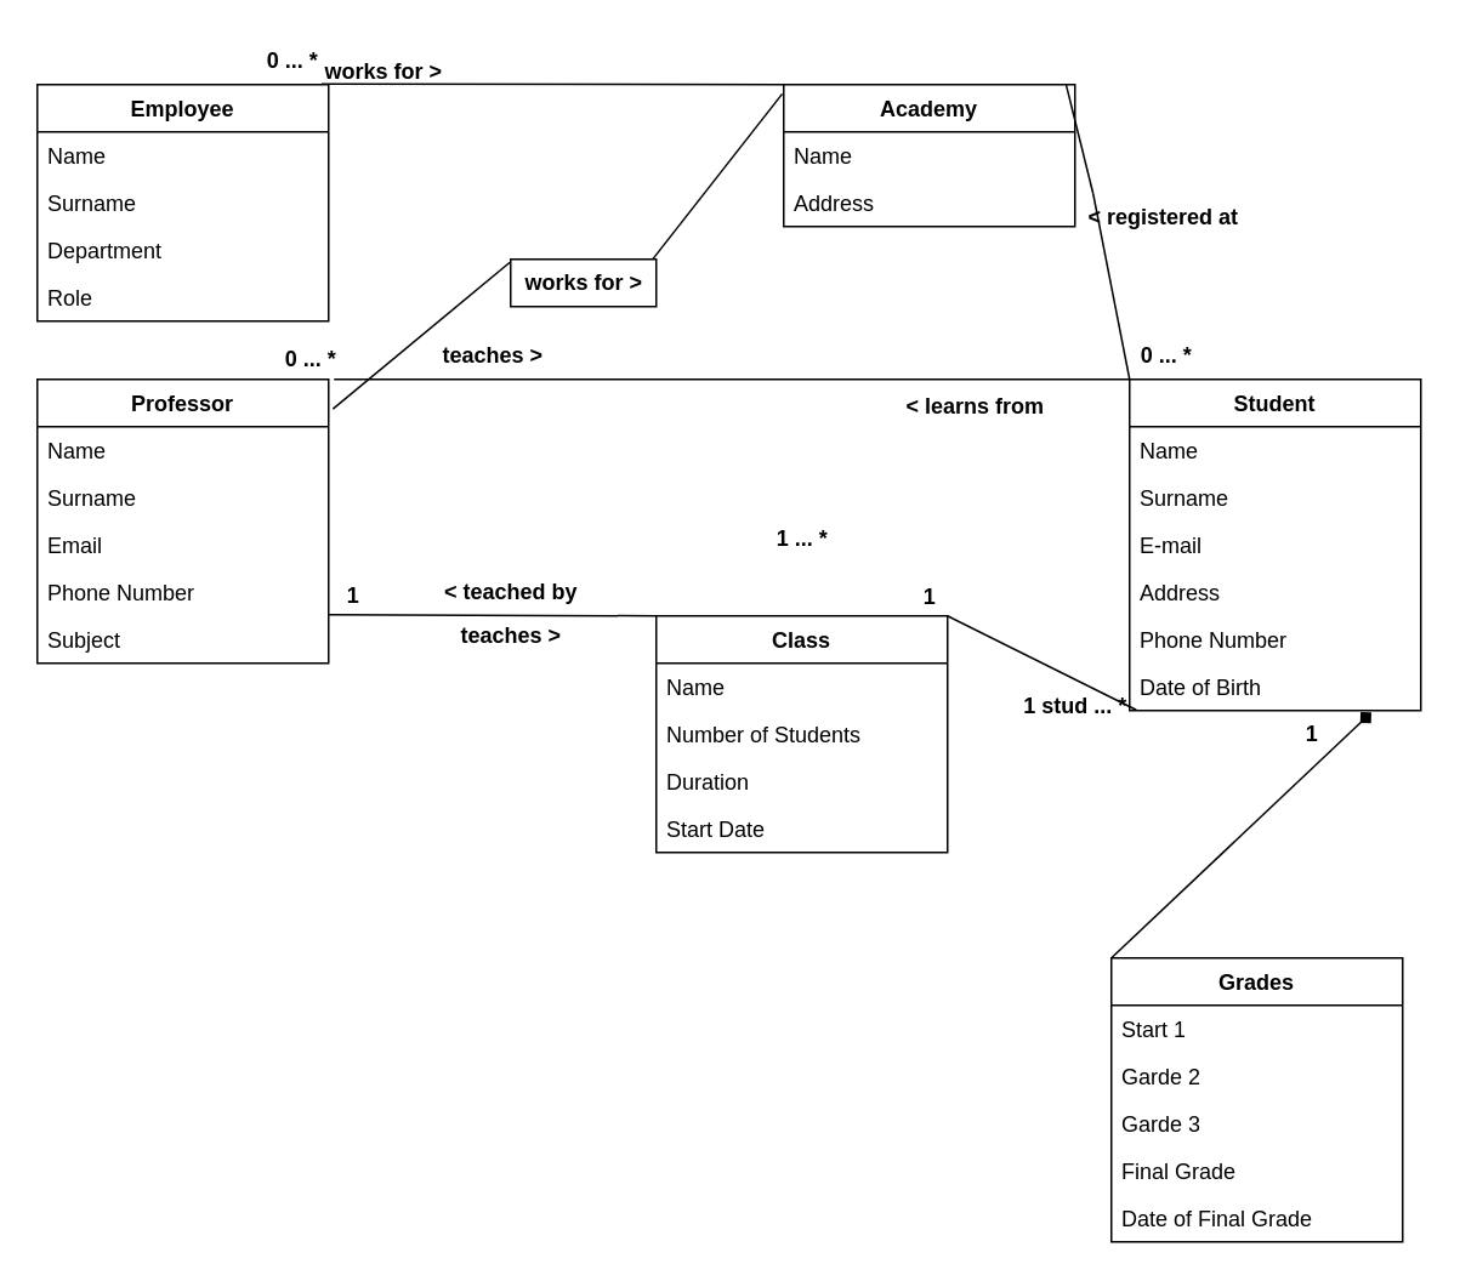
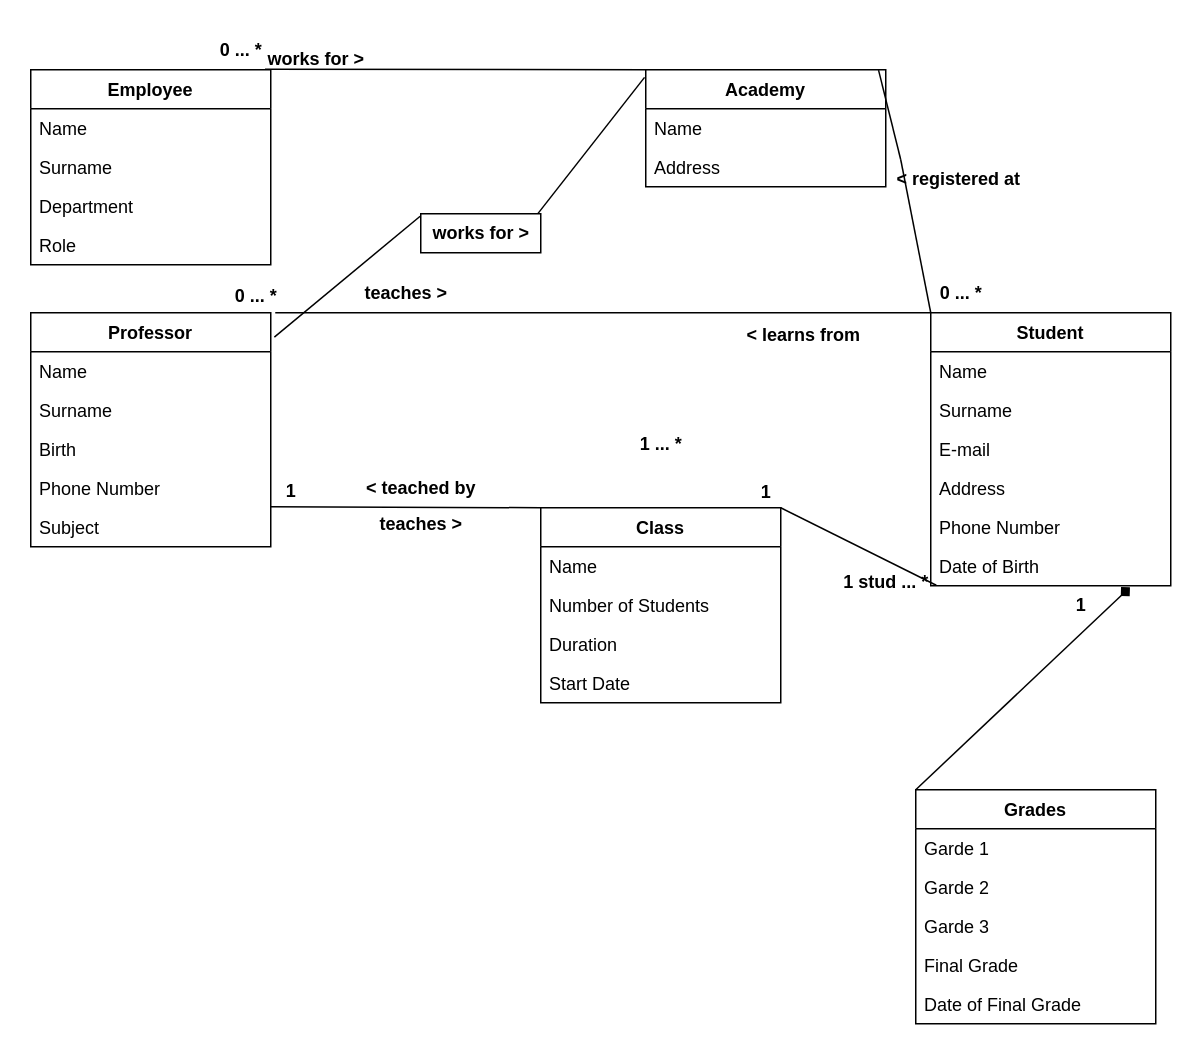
  <mxCell id="0" />
  <mxCell id="1" parent="0" />
  <mxCell id="2" value="Employee" style="swimlane;fontStyle=1;align=center;verticalAlign=top;childLayout=stackLayout;horizontal=1;startSize=26;horizontalStack=0;resizeParent=1;resizeParentMax=0;resizeLast=0;collapsible=1;marginBottom=0;whiteSpace=wrap;html=1;" vertex="1" parent="1"><mxGeometry x="20" y="46" width="160" height="130" as="geometry" /></mxCell>
  <mxCell id="3" value="Name" style="text;strokeColor=none;fillColor=none;align=left;verticalAlign=top;spacingLeft=4;spacingRight=4;overflow=hidden;rotatable=0;points=[[0,0.5],[1,0.5]];portConstraint=eastwest;whiteSpace=wrap;html=1;" vertex="1" parent="2"><mxGeometry y="26" width="160" height="26" as="geometry" /></mxCell>
  <mxCell id="4" value="Surname&lt;br&gt;" style="text;strokeColor=none;fillColor=none;align=left;verticalAlign=top;spacingLeft=4;spacingRight=4;overflow=hidden;rotatable=0;points=[[0,0.5],[1,0.5]];portConstraint=eastwest;whiteSpace=wrap;html=1;" vertex="1" parent="2"><mxGeometry y="52" width="160" height="26" as="geometry" /></mxCell>
  <mxCell id="5" value="Department" style="text;strokeColor=none;fillColor=none;align=left;verticalAlign=top;spacingLeft=4;spacingRight=4;overflow=hidden;rotatable=0;points=[[0,0.5],[1,0.5]];portConstraint=eastwest;whiteSpace=wrap;html=1;" vertex="1" parent="2"><mxGeometry y="78" width="160" height="26" as="geometry" /></mxCell>
  <mxCell id="6" value="Role" style="text;strokeColor=none;fillColor=none;align=left;verticalAlign=top;spacingLeft=4;spacingRight=4;overflow=hidden;rotatable=0;points=[[0,0.5],[1,0.5]];portConstraint=eastwest;whiteSpace=wrap;html=1;" vertex="1" parent="2"><mxGeometry y="104" width="160" height="26" as="geometry" /></mxCell>
  <mxCell id="7" value="Student" style="swimlane;fontStyle=1;align=center;verticalAlign=top;childLayout=stackLayout;horizontal=1;startSize=26;horizontalStack=0;resizeParent=1;resizeParentMax=0;resizeLast=0;collapsible=1;marginBottom=0;whiteSpace=wrap;html=1;" vertex="1" parent="1"><mxGeometry x="620" y="208" width="160" height="182" as="geometry" /></mxCell>
  <mxCell id="8" value="Name" style="text;strokeColor=none;fillColor=none;align=left;verticalAlign=top;spacingLeft=4;spacingRight=4;overflow=hidden;rotatable=0;points=[[0,0.5],[1,0.5]];portConstraint=eastwest;whiteSpace=wrap;html=1;" vertex="1" parent="7"><mxGeometry y="26" width="160" height="26" as="geometry" /></mxCell>
  <mxCell id="9" value="Surname&lt;br&gt;" style="text;strokeColor=none;fillColor=none;align=left;verticalAlign=top;spacingLeft=4;spacingRight=4;overflow=hidden;rotatable=0;points=[[0,0.5],[1,0.5]];portConstraint=eastwest;whiteSpace=wrap;html=1;" vertex="1" parent="7"><mxGeometry y="52" width="160" height="26" as="geometry" /></mxCell>
  <mxCell id="10" value="E-mail" style="text;strokeColor=none;fillColor=none;align=left;verticalAlign=top;spacingLeft=4;spacingRight=4;overflow=hidden;rotatable=0;points=[[0,0.5],[1,0.5]];portConstraint=eastwest;whiteSpace=wrap;html=1;" vertex="1" parent="7"><mxGeometry y="78" width="160" height="26" as="geometry" /></mxCell>
  <mxCell id="11" value="Address" style="text;strokeColor=none;fillColor=none;align=left;verticalAlign=top;spacingLeft=4;spacingRight=4;overflow=hidden;rotatable=0;points=[[0,0.5],[1,0.5]];portConstraint=eastwest;whiteSpace=wrap;html=1;" vertex="1" parent="7"><mxGeometry y="104" width="160" height="26" as="geometry" /></mxCell>
  <mxCell id="12" value="Phone Number" style="text;strokeColor=none;fillColor=none;align=left;verticalAlign=top;spacingLeft=4;spacingRight=4;overflow=hidden;rotatable=0;points=[[0,0.5],[1,0.5]];portConstraint=eastwest;whiteSpace=wrap;html=1;" vertex="1" parent="7"><mxGeometry y="130" width="160" height="26" as="geometry" /></mxCell>
  <mxCell id="13" value="Date of Birth" style="text;strokeColor=none;fillColor=none;align=left;verticalAlign=top;spacingLeft=4;spacingRight=4;overflow=hidden;rotatable=0;points=[[0,0.5],[1,0.5]];portConstraint=eastwest;whiteSpace=wrap;html=1;" vertex="1" parent="7"><mxGeometry y="156" width="160" height="26" as="geometry" /></mxCell>
  <mxCell id="14" value="Class" style="swimlane;fontStyle=1;align=center;verticalAlign=top;childLayout=stackLayout;horizontal=1;startSize=26;horizontalStack=0;resizeParent=1;resizeParentMax=0;resizeLast=0;collapsible=1;marginBottom=0;whiteSpace=wrap;html=1;" vertex="1" parent="1"><mxGeometry x="360" y="338" width="160" height="130" as="geometry" /></mxCell>
  <mxCell id="15" value="Name" style="text;strokeColor=none;fillColor=none;align=left;verticalAlign=top;spacingLeft=4;spacingRight=4;overflow=hidden;rotatable=0;points=[[0,0.5],[1,0.5]];portConstraint=eastwest;whiteSpace=wrap;html=1;" vertex="1" parent="14"><mxGeometry y="26" width="160" height="26" as="geometry" /></mxCell>
  <mxCell id="16" value="Number of Students" style="text;strokeColor=none;fillColor=none;align=left;verticalAlign=top;spacingLeft=4;spacingRight=4;overflow=hidden;rotatable=0;points=[[0,0.5],[1,0.5]];portConstraint=eastwest;whiteSpace=wrap;html=1;" vertex="1" parent="14"><mxGeometry y="52" width="160" height="26" as="geometry" /></mxCell>
  <mxCell id="17" value="Duration" style="text;strokeColor=none;fillColor=none;align=left;verticalAlign=top;spacingLeft=4;spacingRight=4;overflow=hidden;rotatable=0;points=[[0,0.5],[1,0.5]];portConstraint=eastwest;whiteSpace=wrap;html=1;" vertex="1" parent="14"><mxGeometry y="78" width="160" height="26" as="geometry" /></mxCell>
  <mxCell id="18" value="Start Date" style="text;strokeColor=none;fillColor=none;align=left;verticalAlign=top;spacingLeft=4;spacingRight=4;overflow=hidden;rotatable=0;points=[[0,0.5],[1,0.5]];portConstraint=eastwest;whiteSpace=wrap;html=1;" vertex="1" parent="14"><mxGeometry y="104" width="160" height="26" as="geometry" /></mxCell>
  <mxCell id="19" value="Professor" style="swimlane;fontStyle=1;align=center;verticalAlign=top;childLayout=stackLayout;horizontal=1;startSize=26;horizontalStack=0;resizeParent=1;resizeParentMax=0;resizeLast=0;collapsible=1;marginBottom=0;whiteSpace=wrap;html=1;" vertex="1" parent="1"><mxGeometry x="20" y="208" width="160" height="156" as="geometry" /></mxCell>
  <mxCell id="20" value="Name" style="text;strokeColor=none;fillColor=none;align=left;verticalAlign=top;spacingLeft=4;spacingRight=4;overflow=hidden;rotatable=0;points=[[0,0.5],[1,0.5]];portConstraint=eastwest;whiteSpace=wrap;html=1;" vertex="1" parent="19"><mxGeometry y="26" width="160" height="26" as="geometry" /></mxCell>
  <mxCell id="21" value="Surname&lt;br&gt;" style="text;strokeColor=none;fillColor=none;align=left;verticalAlign=top;spacingLeft=4;spacingRight=4;overflow=hidden;rotatable=0;points=[[0,0.5],[1,0.5]];portConstraint=eastwest;whiteSpace=wrap;html=1;" vertex="1" parent="19"><mxGeometry y="52" width="160" height="26" as="geometry" /></mxCell>
- <mxCell id="22" value="Email" style="text;strokeColor=none;fillColor=none;align=left;verticalAlign=top;spacingLeft=4;spacingRight=4;overflow=hidden;rotatable=0;points=[[0,0.5],[1,0.5]];portConstraint=eastwest;whiteSpace=wrap;html=1;" vertex="1" parent="19"><mxGeometry y="78" width="160" height="26" as="geometry" /></mxCell>
+ <mxCell id="22" value="Birth" style="text;strokeColor=none;fillColor=none;align=left;verticalAlign=top;spacingLeft=4;spacingRight=4;overflow=hidden;rotatable=0;points=[[0,0.5],[1,0.5]];portConstraint=eastwest;whiteSpace=wrap;html=1;" vertex="1" parent="19"><mxGeometry y="78" width="160" height="26" as="geometry" /></mxCell>
  <mxCell id="23" value="Phone Number" style="text;strokeColor=none;fillColor=none;align=left;verticalAlign=top;spacingLeft=4;spacingRight=4;overflow=hidden;rotatable=0;points=[[0,0.5],[1,0.5]];portConstraint=eastwest;whiteSpace=wrap;html=1;" vertex="1" parent="19"><mxGeometry y="104" width="160" height="26" as="geometry" /></mxCell>
  <mxCell id="24" value="Subject" style="text;strokeColor=none;fillColor=none;align=left;verticalAlign=top;spacingLeft=4;spacingRight=4;overflow=hidden;rotatable=0;points=[[0,0.5],[1,0.5]];portConstraint=eastwest;whiteSpace=wrap;html=1;" vertex="1" parent="19"><mxGeometry y="130" width="160" height="26" as="geometry" /></mxCell>
  <mxCell id="25" value="Grades" style="swimlane;fontStyle=1;align=center;verticalAlign=top;childLayout=stackLayout;horizontal=1;startSize=26;horizontalStack=0;resizeParent=1;resizeParentMax=0;resizeLast=0;collapsible=1;marginBottom=0;whiteSpace=wrap;html=1;" vertex="1" parent="1"><mxGeometry x="610" y="526" width="160" height="156" as="geometry" /></mxCell>
- <mxCell id="26" value="Start 1" style="text;strokeColor=none;fillColor=none;align=left;verticalAlign=top;spacingLeft=4;spacingRight=4;overflow=hidden;rotatable=0;points=[[0,0.5],[1,0.5]];portConstraint=eastwest;whiteSpace=wrap;html=1;" vertex="1" parent="25"><mxGeometry y="26" width="160" height="26" as="geometry" /></mxCell>
+ <mxCell id="26" value="Garde 1" style="text;strokeColor=none;fillColor=none;align=left;verticalAlign=top;spacingLeft=4;spacingRight=4;overflow=hidden;rotatable=0;points=[[0,0.5],[1,0.5]];portConstraint=eastwest;whiteSpace=wrap;html=1;" vertex="1" parent="25"><mxGeometry y="26" width="160" height="26" as="geometry" /></mxCell>
  <mxCell id="27" value="Garde 2" style="text;strokeColor=none;fillColor=none;align=left;verticalAlign=top;spacingLeft=4;spacingRight=4;overflow=hidden;rotatable=0;points=[[0,0.5],[1,0.5]];portConstraint=eastwest;whiteSpace=wrap;html=1;" vertex="1" parent="25"><mxGeometry y="52" width="160" height="26" as="geometry" /></mxCell>
  <mxCell id="28" value="Garde 3" style="text;strokeColor=none;fillColor=none;align=left;verticalAlign=top;spacingLeft=4;spacingRight=4;overflow=hidden;rotatable=0;points=[[0,0.5],[1,0.5]];portConstraint=eastwest;whiteSpace=wrap;html=1;" vertex="1" parent="25"><mxGeometry y="78" width="160" height="26" as="geometry" /></mxCell>
  <mxCell id="29" value="Final Grade" style="text;strokeColor=none;fillColor=none;align=left;verticalAlign=top;spacingLeft=4;spacingRight=4;overflow=hidden;rotatable=0;points=[[0,0.5],[1,0.5]];portConstraint=eastwest;whiteSpace=wrap;html=1;" vertex="1" parent="25"><mxGeometry y="104" width="160" height="26" as="geometry" /></mxCell>
  <mxCell id="30" value="Date of Final Grade" style="text;strokeColor=none;fillColor=none;align=left;verticalAlign=top;spacingLeft=4;spacingRight=4;overflow=hidden;rotatable=0;points=[[0,0.5],[1,0.5]];portConstraint=eastwest;whiteSpace=wrap;html=1;" vertex="1" parent="25"><mxGeometry y="130" width="160" height="26" as="geometry" /></mxCell>
  <mxCell id="31" value="Academy" style="swimlane;fontStyle=1;align=center;verticalAlign=top;childLayout=stackLayout;horizontal=1;startSize=26;horizontalStack=0;resizeParent=1;resizeParentMax=0;resizeLast=0;collapsible=1;marginBottom=0;whiteSpace=wrap;html=1;" vertex="1" parent="1"><mxGeometry x="430" y="46" width="160" height="78" as="geometry" /></mxCell>
  <mxCell id="32" value="Name" style="text;strokeColor=none;fillColor=none;align=left;verticalAlign=top;spacingLeft=4;spacingRight=4;overflow=hidden;rotatable=0;points=[[0,0.5],[1,0.5]];portConstraint=eastwest;whiteSpace=wrap;html=1;" vertex="1" parent="31"><mxGeometry y="26" width="160" height="26" as="geometry" /></mxCell>
  <mxCell id="33" value="Address" style="text;strokeColor=none;fillColor=none;align=left;verticalAlign=top;spacingLeft=4;spacingRight=4;overflow=hidden;rotatable=0;points=[[0,0.5],[1,0.5]];portConstraint=eastwest;whiteSpace=wrap;html=1;" vertex="1" parent="31"><mxGeometry y="52" width="160" height="26" as="geometry" /></mxCell>
  <mxCell id="34" value="" style="endArrow=none;startArrow=none;endFill=0;startFill=0;html=1;rounded=0;entryX=0;entryY=0;entryDx=0;entryDy=0;exitX=0.976;exitY=-0.003;exitDx=0;exitDy=0;exitPerimeter=0;" edge="1" parent="1" source="2" target="31"><mxGeometry width="160" relative="1" as="geometry"><mxPoint x="180" y="66" as="sourcePoint" /><mxPoint x="340" y="66" as="targetPoint" /></mxGeometry></mxCell>
  <mxCell id="35" value="0 ... *" style="text;align=center;fontStyle=1;verticalAlign=middle;spacingLeft=3;spacingRight=3;strokeColor=none;rotatable=0;points=[[0,0.5],[1,0.5]];portConstraint=eastwest;html=1;" vertex="1" parent="1"><mxGeometry x="120" y="20" width="80" height="26" as="geometry" /></mxCell>
  <mxCell id="36" value="works for &amp;gt;" style="text;align=center;fontStyle=1;verticalAlign=middle;spacingLeft=3;spacingRight=3;strokeColor=none;rotatable=0;points=[[0,0.5],[1,0.5]];portConstraint=eastwest;html=1;" vertex="1" parent="1"><mxGeometry x="170" y="26" width="80" height="26" as="geometry" /></mxCell>
  <mxCell id="37" value="" style="endArrow=none;startArrow=none;endFill=0;startFill=0;html=1;rounded=0;entryX=-0.005;entryY=0.065;entryDx=0;entryDy=0;exitX=0.976;exitY=-0.003;exitDx=0;exitDy=0;exitPerimeter=0;entryPerimeter=0;" edge="1" parent="1" source="39" target="31"><mxGeometry width="160" relative="1" as="geometry"><mxPoint x="176" y="235.31" as="sourcePoint" /><mxPoint x="330" y="235.31" as="targetPoint" /></mxGeometry></mxCell>
  <mxCell id="38" value="" style="endArrow=none;startArrow=none;endFill=0;startFill=0;html=1;rounded=0;entryX=-0.005;entryY=0.065;entryDx=0;entryDy=0;entryPerimeter=0;exitX=1.015;exitY=0.104;exitDx=0;exitDy=0;exitPerimeter=0;" edge="1" parent="1" source="19" target="39"><mxGeometry width="160" relative="1" as="geometry"><mxPoint x="190" y="216" as="sourcePoint" /><mxPoint x="329" y="51" as="targetPoint" /></mxGeometry></mxCell>
  <mxCell id="39" value="works for &amp;gt;" style="text;align=center;fontStyle=1;verticalAlign=middle;spacingLeft=3;spacingRight=3;strokeColor=default;rotatable=0;points=[[0,0.5],[1,0.5]];portConstraint=eastwest;html=1;" vertex="1" parent="1"><mxGeometry x="280" y="142" width="80" height="26" as="geometry" /></mxCell>
  <mxCell id="40" value="" style="endArrow=none;startArrow=none;endFill=0;startFill=0;html=1;rounded=0;exitX=0;exitY=0;exitDx=0;exitDy=0;entryX=0;entryY=0;entryDx=0;entryDy=0;" edge="1" parent="1" source="42" target="7"><mxGeometry width="160" relative="1" as="geometry"><mxPoint x="230" y="446" as="sourcePoint" /><mxPoint x="330" y="196" as="targetPoint" /></mxGeometry></mxCell>
  <mxCell id="41" value="" style="endArrow=none;startArrow=none;endFill=0;startFill=0;html=1;rounded=0;exitX=0.97;exitY=0.003;exitDx=0;exitDy=0;entryX=0;entryY=0;entryDx=0;entryDy=0;exitPerimeter=0;" edge="1" parent="1" source="31" target="42"><mxGeometry width="160" relative="1" as="geometry"><mxPoint x="430" y="46" as="sourcePoint" /><mxPoint x="330" y="206" as="targetPoint" /></mxGeometry></mxCell>
  <mxCell id="42" value="&amp;lt; registered at&amp;nbsp;" style="text;align=center;fontStyle=1;verticalAlign=middle;spacingLeft=3;spacingRight=3;strokeColor=none;rotatable=0;points=[[0,0.5],[1,0.5]];portConstraint=eastwest;html=1;" vertex="1" parent="1"><mxGeometry x="600" y="106" width="80" height="26" as="geometry" /></mxCell>
  <mxCell id="43" value="" style="endArrow=none;startArrow=none;endFill=0;startFill=0;html=1;rounded=0;entryX=0;entryY=0;entryDx=0;entryDy=0;exitX=0.976;exitY=-0.003;exitDx=0;exitDy=0;exitPerimeter=0;" edge="1" parent="1" target="7"><mxGeometry width="160" relative="1" as="geometry"><mxPoint x="183" y="208" as="sourcePoint" /><mxPoint x="437" y="208" as="targetPoint" /></mxGeometry></mxCell>
  <mxCell id="44" value="0 ... *" style="text;align=center;fontStyle=1;verticalAlign=middle;spacingLeft=3;spacingRight=3;strokeColor=none;rotatable=0;points=[[0,0.5],[1,0.5]];portConstraint=eastwest;html=1;" vertex="1" parent="1"><mxGeometry x="130" y="184" width="80" height="26" as="geometry" /></mxCell>
  <mxCell id="45" value="0 ... *" style="text;align=center;fontStyle=1;verticalAlign=middle;spacingLeft=3;spacingRight=3;strokeColor=none;rotatable=0;points=[[0,0.5],[1,0.5]];portConstraint=eastwest;html=1;" vertex="1" parent="1"><mxGeometry x="600" y="182" width="80" height="26" as="geometry" /></mxCell>
  <mxCell id="46" value="teaches &amp;gt;" style="text;align=center;fontStyle=1;verticalAlign=middle;spacingLeft=3;spacingRight=3;strokeColor=none;rotatable=0;points=[[0,0.5],[1,0.5]];portConstraint=eastwest;html=1;" vertex="1" parent="1"><mxGeometry x="230" y="182" width="80" height="26" as="geometry" /></mxCell>
  <mxCell id="47" value="&amp;lt; learns from" style="text;align=center;fontStyle=1;verticalAlign=middle;spacingLeft=3;spacingRight=3;strokeColor=none;rotatable=0;points=[[0,0.5],[1,0.5]];portConstraint=eastwest;html=1;" vertex="1" parent="1"><mxGeometry x="495" y="210" width="80" height="26" as="geometry" /></mxCell>
  <mxCell id="48" value="1" style="text;align=center;fontStyle=1;verticalAlign=middle;spacingLeft=3;spacingRight=3;strokeColor=none;rotatable=0;points=[[0,0.5],[1,0.5]];portConstraint=eastwest;html=1;" vertex="1" parent="1"><mxGeometry x="495" y="316" width="30" height="23" as="geometry" /></mxCell>
  <mxCell id="49" value="" style="endArrow=none;startArrow=none;endFill=0;startFill=0;html=1;rounded=0;exitX=0.998;exitY=0.972;exitDx=0;exitDy=0;exitPerimeter=0;entryX=0;entryY=0;entryDx=0;entryDy=0;" edge="1" parent="1" source="23" target="14"><mxGeometry width="160" relative="1" as="geometry"><mxPoint x="150" y="356" as="sourcePoint" /><mxPoint x="310" y="406" as="targetPoint" /></mxGeometry></mxCell>
  <mxCell id="50" value="" style="endArrow=none;startArrow=none;endFill=1;startFill=0;html=1;rounded=0;entryX=0.023;entryY=0.988;entryDx=0;entryDy=0;entryPerimeter=0;exitX=1;exitY=0;exitDx=0;exitDy=0;" edge="1" parent="1" source="14" target="13"><mxGeometry width="160" relative="1" as="geometry"><mxPoint x="480" y="406" as="sourcePoint" /><mxPoint x="617" y="388" as="targetPoint" /><Array as="points" /></mxGeometry></mxCell>
  <mxCell id="51" value="1 stud ... *" style="text;align=center;fontStyle=1;verticalAlign=middle;spacingLeft=3;spacingRight=3;strokeColor=none;rotatable=0;points=[[0,0.5],[1,0.5]];portConstraint=eastwest;html=1;" vertex="1" parent="1"><mxGeometry x="550" y="386" width="80" height="4" as="geometry" /></mxCell>
  <mxCell id="52" value="1 ... *" style="text;align=center;fontStyle=1;verticalAlign=middle;spacingLeft=3;spacingRight=3;strokeColor=none;rotatable=0;points=[[0,0.5],[1,0.5]];portConstraint=eastwest;html=1;" vertex="1" parent="1"><mxGeometry x="425" y="284" width="30" height="23" as="geometry" /></mxCell>
  <mxCell id="53" value="1&amp;nbsp;" style="text;align=center;fontStyle=1;verticalAlign=middle;spacingLeft=3;spacingRight=3;strokeColor=none;rotatable=0;points=[[0,0.5],[1,0.5]];portConstraint=eastwest;html=1;" vertex="1" parent="1"><mxGeometry x="180" y="315" width="30" height="23" as="geometry" /></mxCell>
  <mxCell id="54" value="&amp;lt;&amp;nbsp;teached by" style="text;align=center;fontStyle=1;verticalAlign=middle;spacingLeft=3;spacingRight=3;strokeColor=none;rotatable=0;points=[[0,0.5],[1,0.5]];portConstraint=eastwest;html=1;" vertex="1" parent="1"><mxGeometry x="240" y="312" width="80" height="26" as="geometry" /></mxCell>
  <mxCell id="55" value="teaches &amp;gt;" style="text;align=center;fontStyle=1;verticalAlign=middle;spacingLeft=3;spacingRight=3;strokeColor=none;rotatable=0;points=[[0,0.5],[1,0.5]];portConstraint=eastwest;html=1;" vertex="1" parent="1"><mxGeometry x="240" y="336" width="80" height="26" as="geometry" /></mxCell>
  <mxCell id="56" value="" style="endArrow=diamond;startArrow=none;endFill=1;startFill=0;html=1;rounded=0;entryX=0.83;entryY=1.041;entryDx=0;entryDy=0;exitX=0;exitY=0;exitDx=0;exitDy=0;entryPerimeter=0;" edge="1" parent="1" source="25" target="13"><mxGeometry width="160" relative="1" as="geometry"><mxPoint x="780" y="386" as="sourcePoint" /><mxPoint x="734" y="461" as="targetPoint" /><Array as="points" /></mxGeometry></mxCell>
  <mxCell id="57" value="1" style="text;align=center;fontStyle=1;verticalAlign=middle;spacingLeft=3;spacingRight=3;strokeColor=none;rotatable=0;points=[[0,0.5],[1,0.5]];portConstraint=eastwest;html=1;" vertex="1" parent="1"><mxGeometry x="700" y="393" width="40" height="20" as="geometry" /></mxCell>
